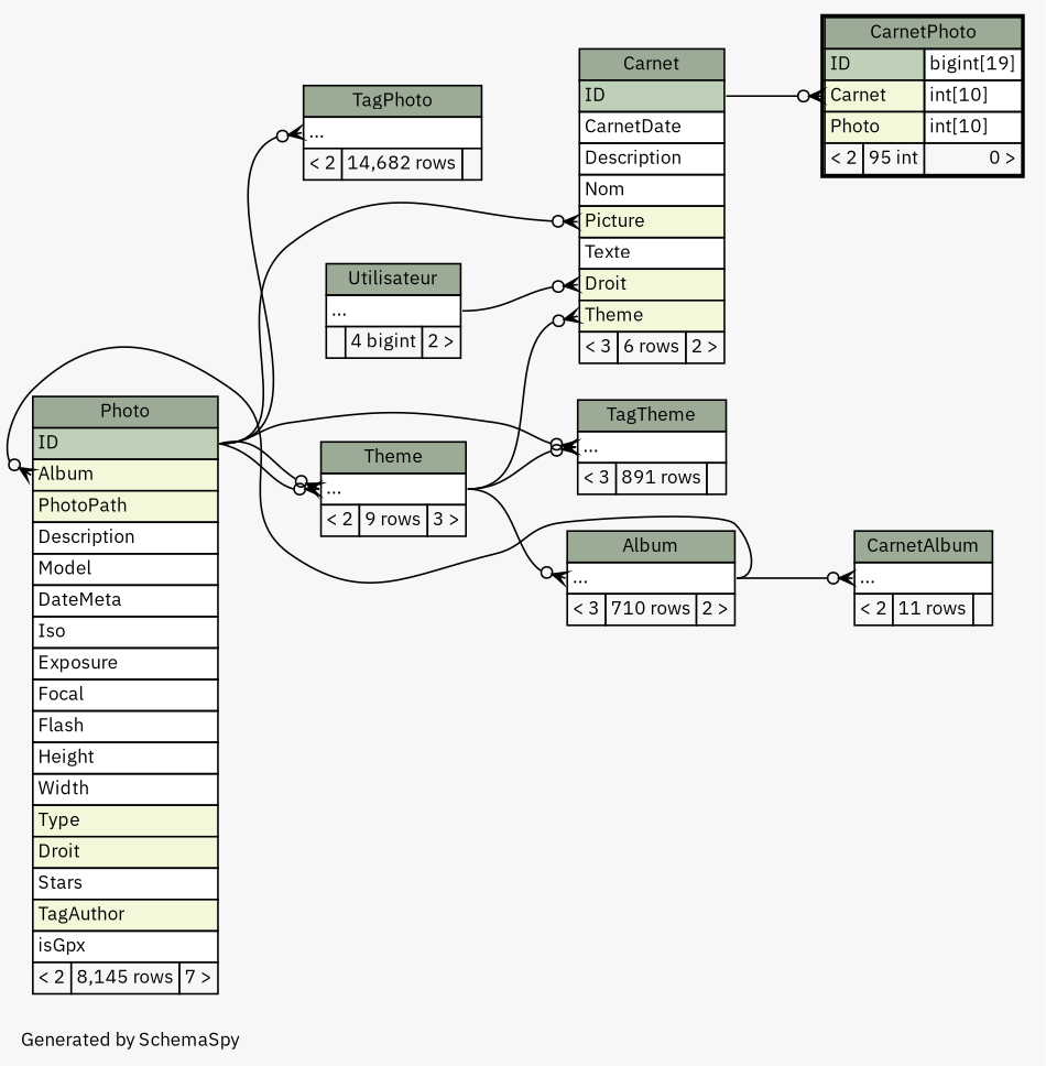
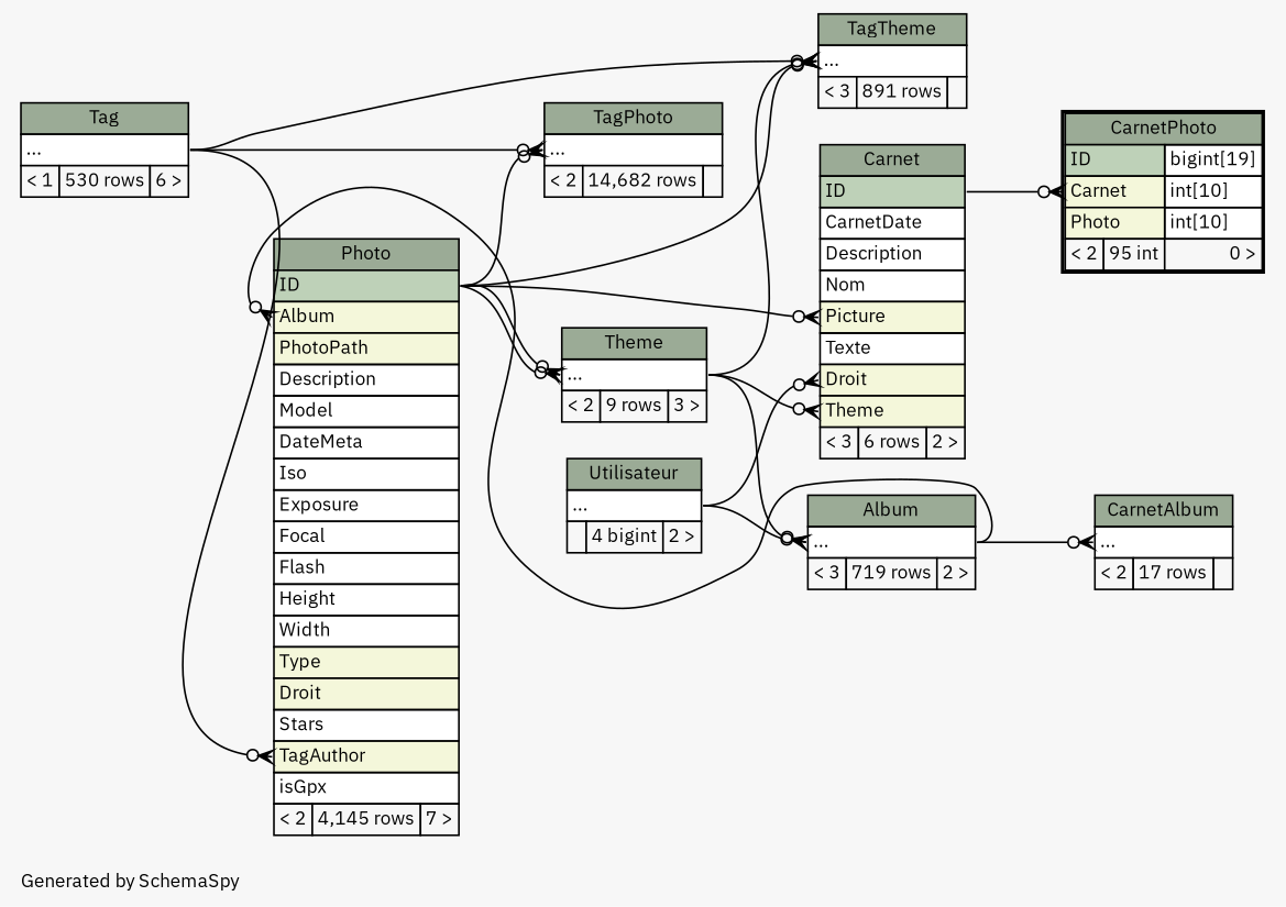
  digraph {
    bgcolor="#f7f7f7"
    fontname="IBM Plex Sans"
    fontsize=11
    label="\nGenerated by SchemaSpy"
    labeljust=l
    nodesep=0.18
    rankdir=RL
    ranksep=0.46
    node [fontname="IBM Plex Sans" fontsize=11 shape=plaintext]
    edge [arrowhead=none arrowsize=0.8 arrowtail=crowodot dir=back fontname="IBM Plex Sans" headport="elipses:e" tailport="elipses:w"]
-   n1 [label=<     <TABLE BORDER="0" CELLBORDER="1" CELLSPACING="0" BGCOLOR="#ffffff">       <TR><TD COLSPAN="3" BGCOLOR="#9bab96" ALIGN="CENTER">Album</TD></TR>       <TR><TD PORT="elipses" COLSPAN="3" ALIGN="LEFT">...</TD></TR>       <TR><TD ALIGN="LEFT" BGCOLOR="#f7f7f7">&lt; 3</TD><TD ALIGN="RIGHT" BGCOLOR="#f7f7f7">710 rows</TD><TD ALIGN="RIGHT" BGCOLOR="#f7f7f7">2 &gt;</TD></TR>     </TABLE>>]
+   n1 [label=<     <TABLE BORDER="0" CELLBORDER="1" CELLSPACING="0" BGCOLOR="#ffffff">       <TR><TD COLSPAN="3" BGCOLOR="#9bab96" ALIGN="CENTER">Album</TD></TR>       <TR><TD PORT="elipses" COLSPAN="3" ALIGN="LEFT">...</TD></TR>       <TR><TD ALIGN="LEFT" BGCOLOR="#f7f7f7">&lt; 3</TD><TD ALIGN="RIGHT" BGCOLOR="#f7f7f7">719 rows</TD><TD ALIGN="RIGHT" BGCOLOR="#f7f7f7">2 &gt;</TD></TR>     </TABLE>>]
    n2 [label=<     <TABLE BORDER="0" CELLBORDER="1" CELLSPACING="0" BGCOLOR="#ffffff">       <TR><TD COLSPAN="3" BGCOLOR="#9bab96" ALIGN="CENTER">Utilisateur</TD></TR>       <TR><TD PORT="elipses" COLSPAN="3" ALIGN="LEFT">...</TD></TR>       <TR><TD ALIGN="LEFT" BGCOLOR="#f7f7f7">  </TD><TD ALIGN="RIGHT" BGCOLOR="#f7f7f7">4 bigint</TD><TD ALIGN="RIGHT" BGCOLOR="#f7f7f7">2 &gt;</TD></TR>     </TABLE>>]
    n3 [label=<     <TABLE BORDER="0" CELLBORDER="1" CELLSPACING="0" BGCOLOR="#ffffff">       <TR><TD COLSPAN="3" BGCOLOR="#9bab96" ALIGN="CENTER">Theme</TD></TR>       <TR><TD PORT="elipses" COLSPAN="3" ALIGN="LEFT">...</TD></TR>       <TR><TD ALIGN="LEFT" BGCOLOR="#f7f7f7">&lt; 2</TD><TD ALIGN="RIGHT" BGCOLOR="#f7f7f7">9 rows</TD><TD ALIGN="RIGHT" BGCOLOR="#f7f7f7">3 &gt;</TD></TR>     </TABLE>>]
-   n4 [label=<     <TABLE BORDER="0" CELLBORDER="1" CELLSPACING="0" BGCOLOR="#ffffff">       <TR><TD COLSPAN="3" BGCOLOR="#9bab96" ALIGN="CENTER">Photo</TD></TR>       <TR><TD PORT="ID" COLSPAN="3" BGCOLOR="#bed1b8" ALIGN="LEFT">ID</TD></TR>       <TR><TD PORT="Album" COLSPAN="3" BGCOLOR="#f4f7da" ALIGN="LEFT">Album</TD></TR>       <TR><TD PORT="PhotoPath" COLSPAN="3" BGCOLOR="#f4f7da" ALIGN="LEFT">PhotoPath</TD></TR>       <TR><TD PORT="Description" COLSPAN="3" ALIGN="LEFT">Description</TD></TR>       <TR><TD PORT="Model" COLSPAN="3" ALIGN="LEFT">Model</TD></TR>       <TR><TD PORT="DateMeta" COLSPAN="3" ALIGN="LEFT">DateMeta</TD></TR>       <TR><TD PORT="Iso" COLSPAN="3" ALIGN="LEFT">Iso</TD></TR>       <TR><TD PORT="Exposure" COLSPAN="3" ALIGN="LEFT">Exposure</TD></TR>       <TR><TD PORT="Focal" COLSPAN="3" ALIGN="LEFT">Focal</TD></TR>       <TR><TD PORT="Flash" COLSPAN="3" ALIGN="LEFT">Flash</TD></TR>       <TR><TD PORT="Height" COLSPAN="3" ALIGN="LEFT">Height</TD></TR>       <TR><TD PORT="Width" COLSPAN="3" ALIGN="LEFT">Width</TD></TR>       <TR><TD PORT="Type" COLSPAN="3" BGCOLOR="#f4f7da" ALIGN="LEFT">Type</TD></TR>       <TR><TD PORT="Droit" COLSPAN="3" BGCOLOR="#f4f7da" ALIGN="LEFT">Droit</TD></TR>       <TR><TD PORT="Stars" COLSPAN="3" ALIGN="LEFT">Stars</TD></TR>       <TR><TD PORT="TagAuthor" COLSPAN="3" BGCOLOR="#f4f7da" ALIGN="LEFT">TagAuthor</TD></TR>       <TR><TD PORT="isGpx" COLSPAN="3" ALIGN="LEFT">isGpx</TD></TR>       <TR><TD ALIGN="LEFT" BGCOLOR="#f7f7f7">&lt; 2</TD><TD ALIGN="RIGHT" BGCOLOR="#f7f7f7">8,145 rows</TD><TD ALIGN="RIGHT" BGCOLOR="#f7f7f7">7 &gt;</TD></TR>     </TABLE>>]
+   n4 [label=<     <TABLE BORDER="0" CELLBORDER="1" CELLSPACING="0" BGCOLOR="#ffffff">       <TR><TD COLSPAN="3" BGCOLOR="#9bab96" ALIGN="CENTER">Photo</TD></TR>       <TR><TD PORT="ID" COLSPAN="3" BGCOLOR="#bed1b8" ALIGN="LEFT">ID</TD></TR>       <TR><TD PORT="Album" COLSPAN="3" BGCOLOR="#f4f7da" ALIGN="LEFT">Album</TD></TR>       <TR><TD PORT="PhotoPath" COLSPAN="3" BGCOLOR="#f4f7da" ALIGN="LEFT">PhotoPath</TD></TR>       <TR><TD PORT="Description" COLSPAN="3" ALIGN="LEFT">Description</TD></TR>       <TR><TD PORT="Model" COLSPAN="3" ALIGN="LEFT">Model</TD></TR>       <TR><TD PORT="DateMeta" COLSPAN="3" ALIGN="LEFT">DateMeta</TD></TR>       <TR><TD PORT="Iso" COLSPAN="3" ALIGN="LEFT">Iso</TD></TR>       <TR><TD PORT="Exposure" COLSPAN="3" ALIGN="LEFT">Exposure</TD></TR>       <TR><TD PORT="Focal" COLSPAN="3" ALIGN="LEFT">Focal</TD></TR>       <TR><TD PORT="Flash" COLSPAN="3" ALIGN="LEFT">Flash</TD></TR>       <TR><TD PORT="Height" COLSPAN="3" ALIGN="LEFT">Height</TD></TR>       <TR><TD PORT="Width" COLSPAN="3" ALIGN="LEFT">Width</TD></TR>       <TR><TD PORT="Type" COLSPAN="3" BGCOLOR="#f4f7da" ALIGN="LEFT">Type</TD></TR>       <TR><TD PORT="Droit" COLSPAN="3" BGCOLOR="#f4f7da" ALIGN="LEFT">Droit</TD></TR>       <TR><TD PORT="Stars" COLSPAN="3" ALIGN="LEFT">Stars</TD></TR>       <TR><TD PORT="TagAuthor" COLSPAN="3" BGCOLOR="#f4f7da" ALIGN="LEFT">TagAuthor</TD></TR>       <TR><TD PORT="isGpx" COLSPAN="3" ALIGN="LEFT">isGpx</TD></TR>       <TR><TD ALIGN="LEFT" BGCOLOR="#f7f7f7">&lt; 2</TD><TD ALIGN="RIGHT" BGCOLOR="#f7f7f7">4,145 rows</TD><TD ALIGN="RIGHT" BGCOLOR="#f7f7f7">7 &gt;</TD></TR>     </TABLE>>]
+   n5 [label=<     <TABLE BORDER="0" CELLBORDER="1" CELLSPACING="0" BGCOLOR="#ffffff">       <TR><TD COLSPAN="3" BGCOLOR="#9bab96" ALIGN="CENTER">Tag</TD></TR>       <TR><TD PORT="elipses" COLSPAN="3" ALIGN="LEFT">...</TD></TR>       <TR><TD ALIGN="LEFT" BGCOLOR="#f7f7f7">&lt; 1</TD><TD ALIGN="RIGHT" BGCOLOR="#f7f7f7">530 rows</TD><TD ALIGN="RIGHT" BGCOLOR="#f7f7f7">6 &gt;</TD></TR>     </TABLE>>]
    n6 [label=<     <TABLE BORDER="0" CELLBORDER="1" CELLSPACING="0" BGCOLOR="#ffffff">       <TR><TD COLSPAN="3" BGCOLOR="#9bab96" ALIGN="CENTER">Carnet</TD></TR>       <TR><TD PORT="ID" COLSPAN="3" BGCOLOR="#bed1b8" ALIGN="LEFT">ID</TD></TR>       <TR><TD PORT="CarnetDate" COLSPAN="3" ALIGN="LEFT">CarnetDate</TD></TR>       <TR><TD PORT="Description" COLSPAN="3" ALIGN="LEFT">Description</TD></TR>       <TR><TD PORT="Nom" COLSPAN="3" ALIGN="LEFT">Nom</TD></TR>       <TR><TD PORT="Picture" COLSPAN="3" BGCOLOR="#f4f7da" ALIGN="LEFT">Picture</TD></TR>       <TR><TD PORT="Texte" COLSPAN="3" ALIGN="LEFT">Texte</TD></TR>       <TR><TD PORT="Droit" COLSPAN="3" BGCOLOR="#f4f7da" ALIGN="LEFT">Droit</TD></TR>       <TR><TD PORT="Theme" COLSPAN="3" BGCOLOR="#f4f7da" ALIGN="LEFT">Theme</TD></TR>       <TR><TD ALIGN="LEFT" BGCOLOR="#f7f7f7">&lt; 3</TD><TD ALIGN="RIGHT" BGCOLOR="#f7f7f7">6 rows</TD><TD ALIGN="RIGHT" BGCOLOR="#f7f7f7">2 &gt;</TD></TR>     </TABLE>>]
-   n7 [label=<     <TABLE BORDER="0" CELLBORDER="1" CELLSPACING="0" BGCOLOR="#ffffff">       <TR><TD COLSPAN="3" BGCOLOR="#9bab96" ALIGN="CENTER">CarnetAlbum</TD></TR>       <TR><TD PORT="elipses" COLSPAN="3" ALIGN="LEFT">...</TD></TR>       <TR><TD ALIGN="LEFT" BGCOLOR="#f7f7f7">&lt; 2</TD><TD ALIGN="RIGHT" BGCOLOR="#f7f7f7">11 rows</TD><TD ALIGN="RIGHT" BGCOLOR="#f7f7f7">  </TD></TR>     </TABLE>>]
+   n7 [label=<     <TABLE BORDER="0" CELLBORDER="1" CELLSPACING="0" BGCOLOR="#ffffff">       <TR><TD COLSPAN="3" BGCOLOR="#9bab96" ALIGN="CENTER">CarnetAlbum</TD></TR>       <TR><TD PORT="elipses" COLSPAN="3" ALIGN="LEFT">...</TD></TR>       <TR><TD ALIGN="LEFT" BGCOLOR="#f7f7f7">&lt; 2</TD><TD ALIGN="RIGHT" BGCOLOR="#f7f7f7">17 rows</TD><TD ALIGN="RIGHT" BGCOLOR="#f7f7f7">  </TD></TR>     </TABLE>>]
    n8 [label=<     <TABLE BORDER="2" CELLBORDER="1" CELLSPACING="0" BGCOLOR="#ffffff">       <TR><TD COLSPAN="3" BGCOLOR="#9bab96" ALIGN="CENTER">CarnetPhoto</TD></TR>       <TR><TD PORT="ID" COLSPAN="2" BGCOLOR="#bed1b8" ALIGN="LEFT">ID</TD><TD PORT="ID.type" ALIGN="LEFT">bigint[19]</TD></TR>       <TR><TD PORT="Carnet" COLSPAN="2" BGCOLOR="#f4f7da" ALIGN="LEFT">Carnet</TD><TD PORT="Carnet.type" ALIGN="LEFT">int[10]</TD></TR>       <TR><TD PORT="Photo" COLSPAN="2" BGCOLOR="#f4f7da" ALIGN="LEFT">Photo</TD><TD PORT="Photo.type" ALIGN="LEFT">int[10]</TD></TR>       <TR><TD ALIGN="LEFT" BGCOLOR="#f7f7f7">&lt; 2</TD><TD ALIGN="RIGHT" BGCOLOR="#f7f7f7">95 int</TD><TD ALIGN="RIGHT" BGCOLOR="#f7f7f7">0 &gt;</TD></TR>     </TABLE>>]
    n9 [label=<     <TABLE BORDER="0" CELLBORDER="1" CELLSPACING="0" BGCOLOR="#ffffff">       <TR><TD COLSPAN="3" BGCOLOR="#9bab96" ALIGN="CENTER">TagPhoto</TD></TR>       <TR><TD PORT="elipses" COLSPAN="3" ALIGN="LEFT">...</TD></TR>       <TR><TD ALIGN="LEFT" BGCOLOR="#f7f7f7">&lt; 2</TD><TD ALIGN="RIGHT" BGCOLOR="#f7f7f7">14,682 rows</TD><TD ALIGN="RIGHT" BGCOLOR="#f7f7f7">  </TD></TR>     </TABLE>>]
    n10 [label=<     <TABLE BORDER="0" CELLBORDER="1" CELLSPACING="0" BGCOLOR="#ffffff">       <TR><TD COLSPAN="3" BGCOLOR="#9bab96" ALIGN="CENTER">TagTheme</TD></TR>       <TR><TD PORT="elipses" COLSPAN="3" ALIGN="LEFT">...</TD></TR>       <TR><TD ALIGN="LEFT" BGCOLOR="#f7f7f7">&lt; 3</TD><TD ALIGN="RIGHT" BGCOLOR="#f7f7f7">891 rows</TD><TD ALIGN="RIGHT" BGCOLOR="#f7f7f7">  </TD></TR>     </TABLE>>]
+   n1 -> n2
    n1 -> n3
    n3 -> n4 [headport="ID:e"]
    n3 -> n4 [headport="ID:e"]
    n4 -> n1 [tailport="Album:w"]
+   n4 -> n5 [tailport="TagAuthor:w"]
    n6 -> n2 [tailport="Droit:w"]
    n6 -> n3 [tailport="Theme:w"]
    n6 -> n4 [headport="ID:e" tailport="Picture:w"]
    n7 -> n1
    n8 -> n6 [headport="ID:e" tailport="Carnet:w"]
    n9 -> n4 [headport="ID:e"]
+   n9 -> n5
    n10 -> n3
    n10 -> n4 [headport="ID:e"]
+   n10 -> n5
  }
